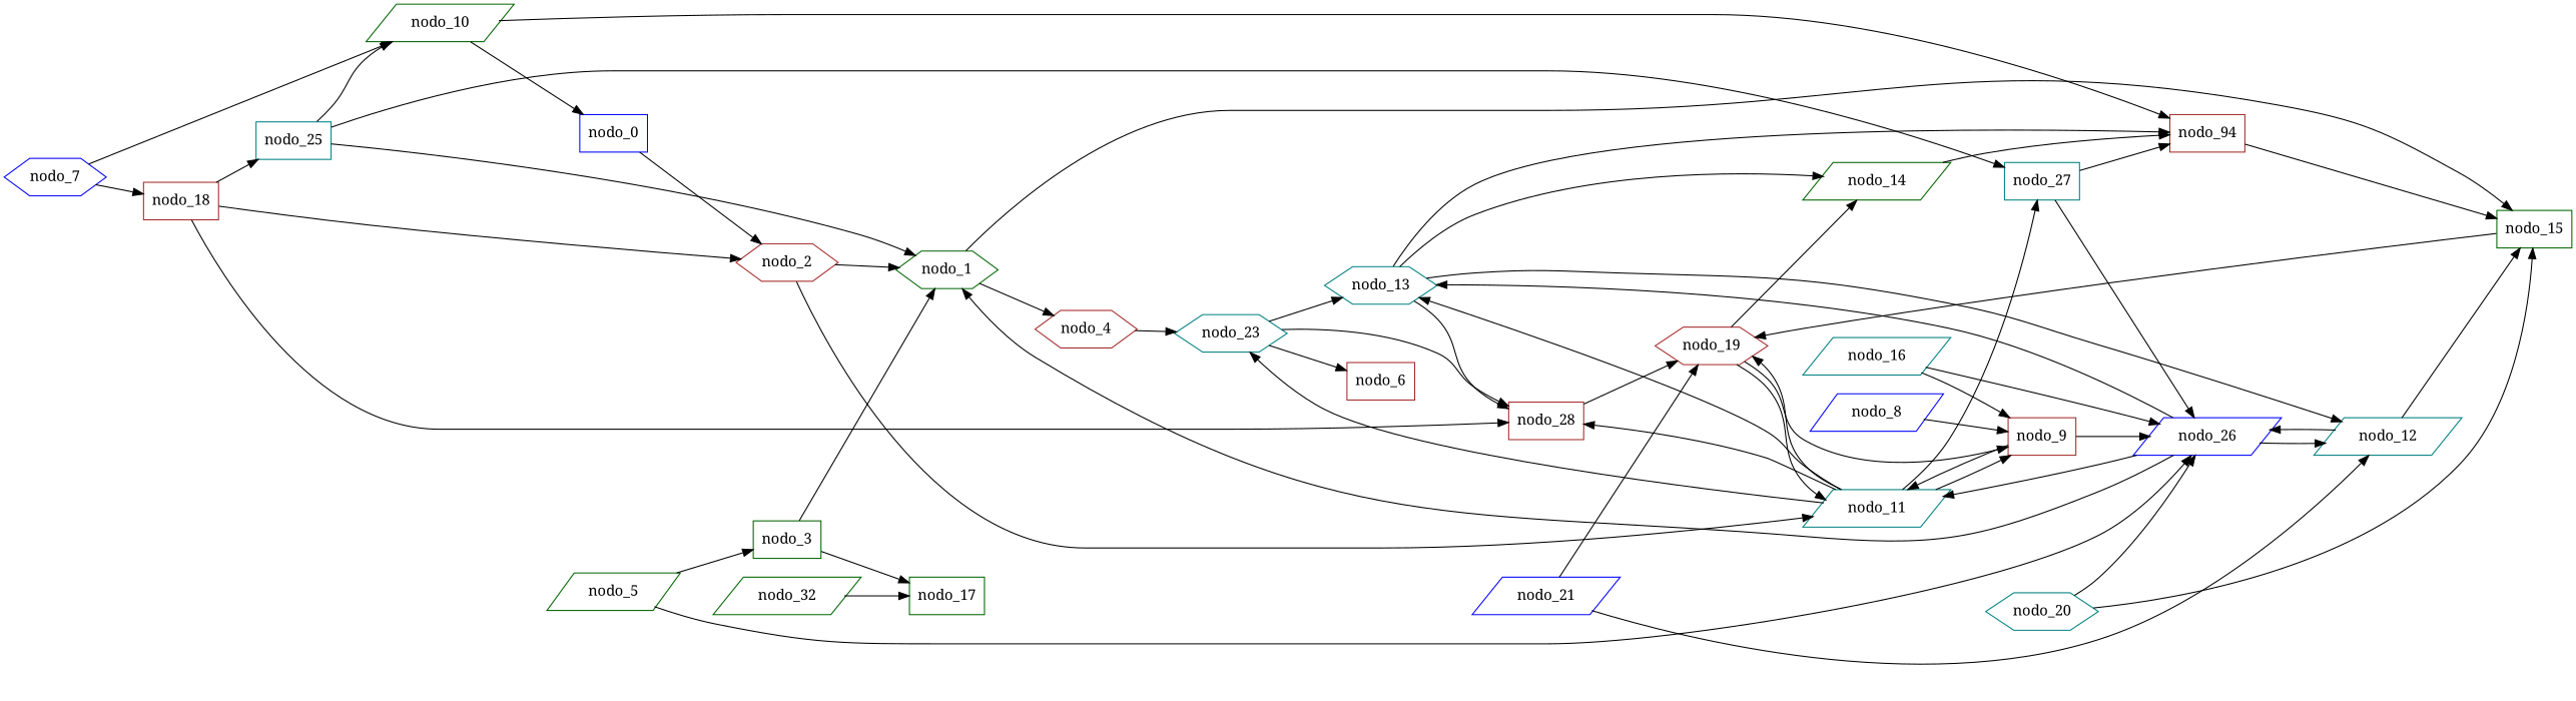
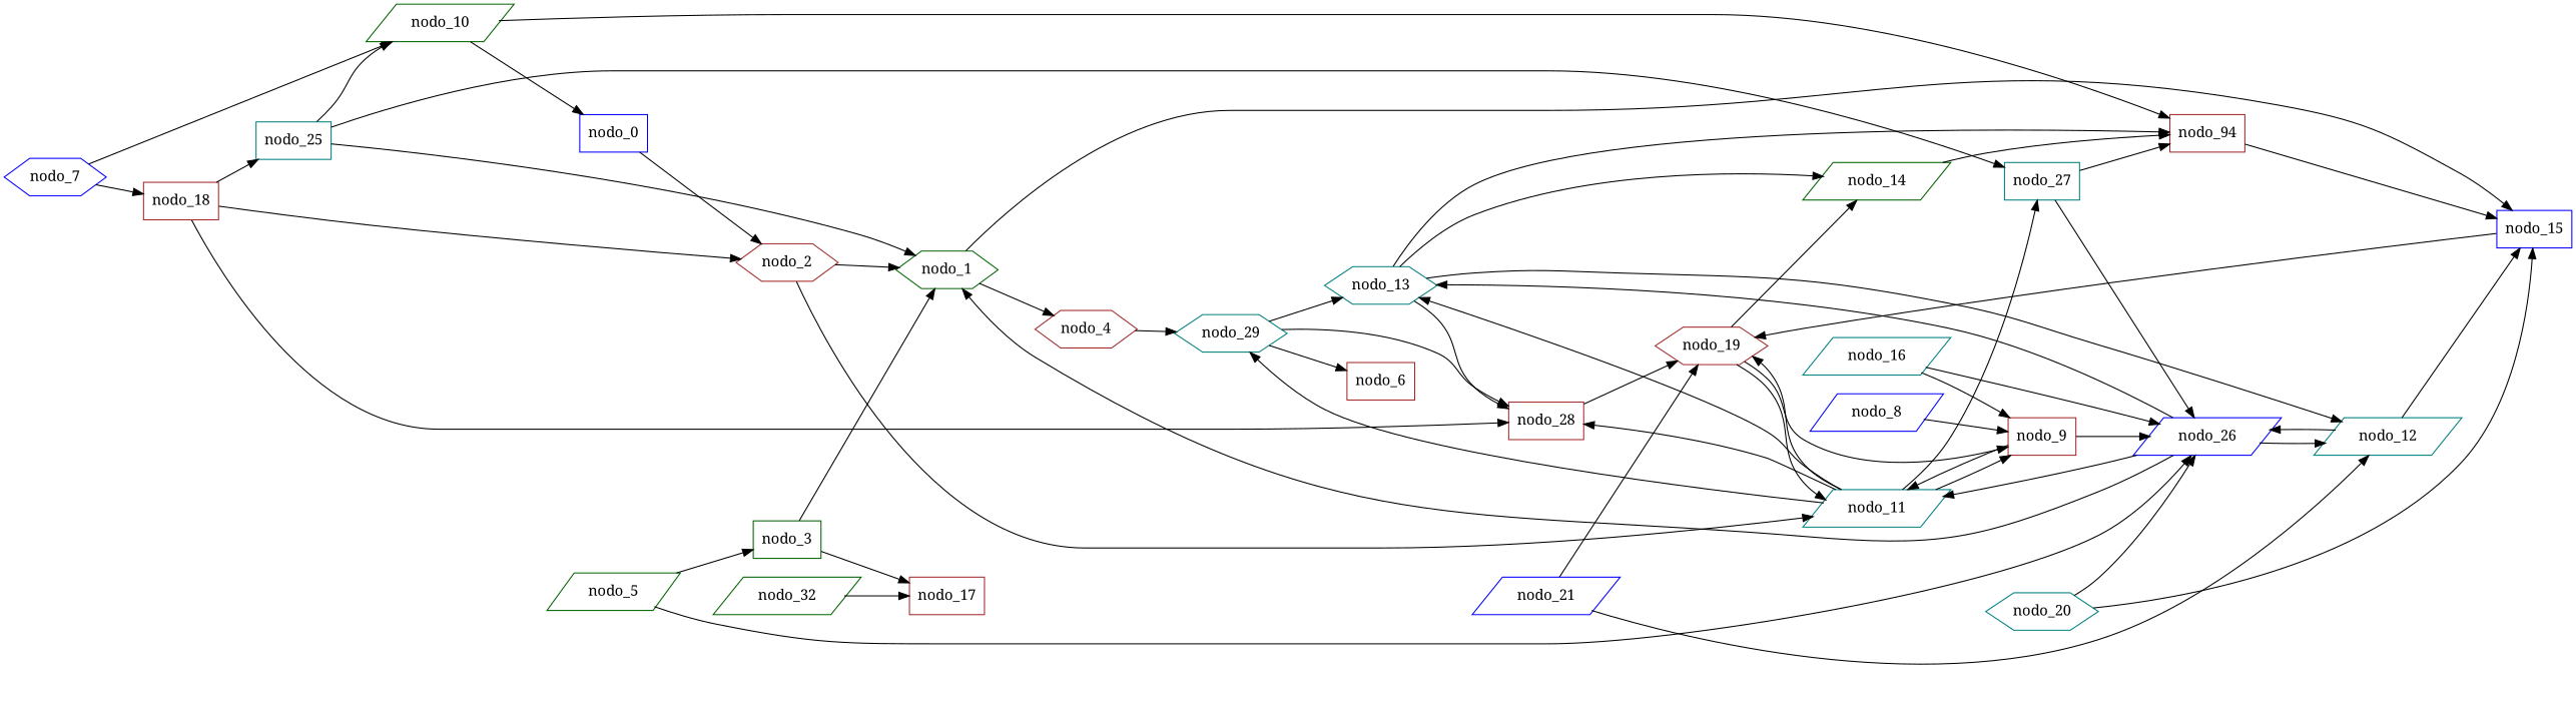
  digraph {
    fontname="Noto Serif"
    rankdir=LR
    node [color=brown fontname="Noto Serif" shape=box]
    edge [fontname="Noto Serif"]
    nodo_0 [color=blue]
    nodo_2 [shape=hexagon]
    nodo_1 [color=darkgreen shape=hexagon]
    nodo_11 [color=teal shape=parallelogram]
    nodo_4 [shape=hexagon]
-   nodo_15 [color=darkgreen]
-   nodo_23 [color=teal shape=hexagon]
+   nodo_15 [color=blue]
+   nodo_23 [color=teal shape=hexagon label=nodo_29]
    nodo_19 [shape=hexagon]
    nodo_9
    nodo_13 [color=teal shape=hexagon]
    nodo_27 [color=teal]
    nodo_28
    nodo_3 [color=darkgreen]
-   nodo_17 [color=darkgreen]
+   nodo_17
    nodo_6
    nodo_5 [color=darkgreen shape=parallelogram]
    nodo_26 [color=blue shape=parallelogram]
    nodo_12 [color=teal shape=parallelogram]
    nodo_7 [color=blue shape=hexagon]
    nodo_10 [color=darkgreen shape=parallelogram]
    nodo_18
    n22 [label=nodo_94]
    nodo_25 [color=teal]
    nodo_8 [color=blue shape=parallelogram]
    nodo_14 [color=darkgreen shape=parallelogram]
    nodo_16 [color=teal shape=parallelogram]
    nodo_20 [color=teal shape=hexagon]
    nodo_21 [color=blue shape=parallelogram]
    n29 [color=darkgreen label=nodo_32 shape=parallelogram]
    nodo_0 -> nodo_2
    nodo_2 -> nodo_1
    nodo_2 -> nodo_11
    nodo_1 -> nodo_4
    nodo_1 -> nodo_15
    nodo_11 -> nodo_23
    nodo_11 -> nodo_19
    nodo_11 -> nodo_9
    nodo_11 -> nodo_13
    nodo_11 -> nodo_27
    nodo_11 -> nodo_28
    nodo_4 -> nodo_23
    nodo_15 -> nodo_19
    nodo_23 -> nodo_13
    nodo_23 -> nodo_28
    nodo_23 -> nodo_6
    nodo_19 -> nodo_11
    nodo_19 -> nodo_9
    nodo_19 -> nodo_14
    nodo_9 -> nodo_11
    nodo_9 -> nodo_26
    nodo_13 -> nodo_28
    nodo_13 -> nodo_12
    nodo_13 -> n22
    nodo_13 -> nodo_14
    nodo_27 -> nodo_26
    nodo_27 -> n22
    nodo_28 -> nodo_19
    nodo_3 -> nodo_1
    nodo_3 -> nodo_17
    nodo_5 -> nodo_3
    nodo_5 -> nodo_26
    nodo_26 -> nodo_1
    nodo_26 -> nodo_11
    nodo_26 -> nodo_13
    nodo_26 -> nodo_12
    nodo_12 -> nodo_15
    nodo_12 -> nodo_26
    nodo_7 -> nodo_10
    nodo_7 -> nodo_18
    nodo_10 -> nodo_0
    nodo_10 -> n22
    nodo_18 -> nodo_2
    nodo_18 -> nodo_28
    nodo_18 -> nodo_25
    n22 -> nodo_15
    nodo_25 -> nodo_1
    nodo_25 -> nodo_27
    nodo_25 -> nodo_10
    nodo_8 -> nodo_9
    nodo_14 -> n22
    nodo_16 -> nodo_9
    nodo_16 -> nodo_26
    nodo_20 -> nodo_15
    nodo_20 -> nodo_26
    nodo_21 -> nodo_19
    nodo_21 -> nodo_12
    n29 -> nodo_17
  }
